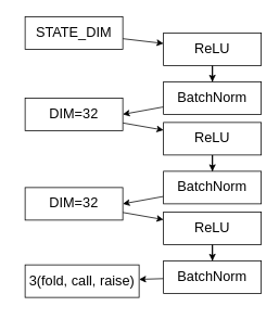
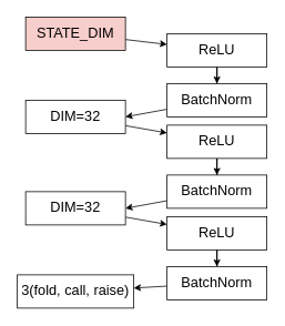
  <mxCell id="0" />
  <mxCell id="1" parent="0" />
  <mxCell id="2" style="rounded=0;orthogonalLoop=1;jettySize=auto;html=1;" parent="1" source="3" target="5" edge="1"><mxGeometry relative="1" as="geometry" /></mxCell>
- <mxCell id="3" value="&lt;span style=&quot;font-size: 17px;&quot;&gt;STATE_DIM&lt;/span&gt;" style="rounded=0;whiteSpace=wrap;html=1;" parent="1" vertex="1"><mxGeometry x="30" y="20" width="120" height="40" as="geometry" /></mxCell>
+ <mxCell id="3" value="&lt;span style=&quot;font-size: 17px;&quot;&gt;STATE_DIM&lt;/span&gt;" style="rounded=0;whiteSpace=wrap;html=1;fillColor=#f8cecc;" parent="1" vertex="1"><mxGeometry x="30" y="20" width="120" height="40" as="geometry" /></mxCell>
  <mxCell id="4" style="edgeStyle=orthogonalEdgeStyle;rounded=0;orthogonalLoop=1;jettySize=auto;html=1;entryX=0.5;entryY=0;entryDx=0;entryDy=0;" parent="1" source="5" target="7" edge="1"><mxGeometry relative="1" as="geometry" /></mxCell>
  <mxCell id="5" value="&lt;font style=&quot;font-size: 17px;&quot;&gt;ReLU&lt;/font&gt;" style="rounded=0;whiteSpace=wrap;html=1;" parent="1" vertex="1"><mxGeometry x="200" y="40" width="120" height="40" as="geometry" /></mxCell>
  <mxCell id="6" style="rounded=0;orthogonalLoop=1;jettySize=auto;html=1;entryX=1;entryY=0.5;entryDx=0;entryDy=0;" parent="1" source="7" target="9" edge="1"><mxGeometry relative="1" as="geometry" /></mxCell>
  <mxCell id="7" value="&lt;span style=&quot;font-size: 17px;&quot;&gt;BatchNorm&lt;/span&gt;" style="rounded=0;whiteSpace=wrap;html=1;" parent="1" vertex="1"><mxGeometry x="200" y="100" width="120" height="40" as="geometry" /></mxCell>
  <mxCell id="8" style="rounded=0;orthogonalLoop=1;jettySize=auto;html=1;" parent="1" source="9" target="11" edge="1"><mxGeometry relative="1" as="geometry" /></mxCell>
  <mxCell id="9" value="&lt;span style=&quot;font-size: 17px;&quot;&gt;DIM=32&lt;/span&gt;" style="rounded=0;whiteSpace=wrap;html=1;" parent="1" vertex="1"><mxGeometry x="30" y="120" width="120" height="40" as="geometry" /></mxCell>
  <mxCell id="10" style="edgeStyle=orthogonalEdgeStyle;rounded=0;orthogonalLoop=1;jettySize=auto;html=1;" parent="1" source="11" target="13" edge="1"><mxGeometry relative="1" as="geometry" /></mxCell>
  <mxCell id="11" value="&lt;font style=&quot;font-size: 17px;&quot;&gt;ReLU&lt;/font&gt;" style="rounded=0;whiteSpace=wrap;html=1;" parent="1" vertex="1"><mxGeometry x="200" y="150" width="120" height="40" as="geometry" /></mxCell>
  <mxCell id="12" style="rounded=0;orthogonalLoop=1;jettySize=auto;html=1;entryX=1;entryY=0.5;entryDx=0;entryDy=0;" parent="1" source="13" target="15" edge="1"><mxGeometry relative="1" as="geometry"><mxPoint x="170" y="240" as="targetPoint" /></mxGeometry></mxCell>
  <mxCell id="13" value="&lt;span style=&quot;font-size: 17px;&quot;&gt;BatchNorm&lt;/span&gt;" style="rounded=0;whiteSpace=wrap;html=1;" parent="1" vertex="1"><mxGeometry x="200" y="210" width="120" height="40" as="geometry" /></mxCell>
  <mxCell id="14" style="rounded=0;orthogonalLoop=1;jettySize=auto;html=1;" parent="1" source="15" target="17" edge="1"><mxGeometry relative="1" as="geometry" /></mxCell>
  <mxCell id="15" value="&lt;span style=&quot;font-size: 17px;&quot;&gt;DIM=32&lt;/span&gt;" style="rounded=0;whiteSpace=wrap;html=1;" parent="1" vertex="1"><mxGeometry x="30" y="230" width="120" height="40" as="geometry" /></mxCell>
  <mxCell id="16" style="edgeStyle=orthogonalEdgeStyle;rounded=0;orthogonalLoop=1;jettySize=auto;html=1;" parent="1" source="17" target="19" edge="1"><mxGeometry relative="1" as="geometry" /></mxCell>
  <mxCell id="17" value="&lt;font style=&quot;font-size: 17px;&quot;&gt;ReLU&lt;/font&gt;" style="rounded=0;whiteSpace=wrap;html=1;" parent="1" vertex="1"><mxGeometry x="200" y="260" width="120" height="40" as="geometry" /></mxCell>
  <mxCell id="18" style="rounded=0;orthogonalLoop=1;jettySize=auto;html=1;" parent="1" source="19" target="20" edge="1"><mxGeometry relative="1" as="geometry" /></mxCell>
  <mxCell id="19" value="&lt;span style=&quot;font-size: 17px;&quot;&gt;BatchNorm&lt;/span&gt;" style="rounded=0;whiteSpace=wrap;html=1;" parent="1" vertex="1"><mxGeometry x="200" y="320" width="120" height="40" as="geometry" /></mxCell>
- <mxCell id="20" value="&lt;span style=&quot;font-size: 17px;&quot;&gt;3(fold, call, raise)&lt;/span&gt;" style="rounded=0;whiteSpace=wrap;html=1;" parent="1" vertex="1"><mxGeometry x="30" y="325" width="140" height="40" as="geometry" /></mxCell>
+ <mxCell id="20" value="&lt;span style=&quot;font-size: 17px;&quot;&gt;3(fold, call, raise)&lt;/span&gt;" style="rounded=0;whiteSpace=wrap;html=1;" parent="1" vertex="1"><mxGeometry x="20" y="330" width="140" height="40" as="geometry" /></mxCell>
